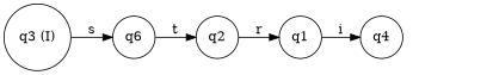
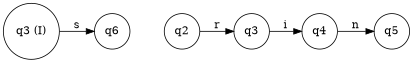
  digraph {
    rankdir=LR
    node [shape=circle]
    n1 [label="q3 (I)"]
    n2 [label=q6]
    n3 [label=q2]
-   n4 [label=q1]
+   n4 [label=q3]
    n5 [label=q4]
+   n6 [label=q5]
    n1 -> n2 [label=s]
-   n2 -> n3 [label=t]
    n3 -> n4 [label=r]
    n4 -> n5 [label=i]
+   n5 -> n6 [label=n]
  }
